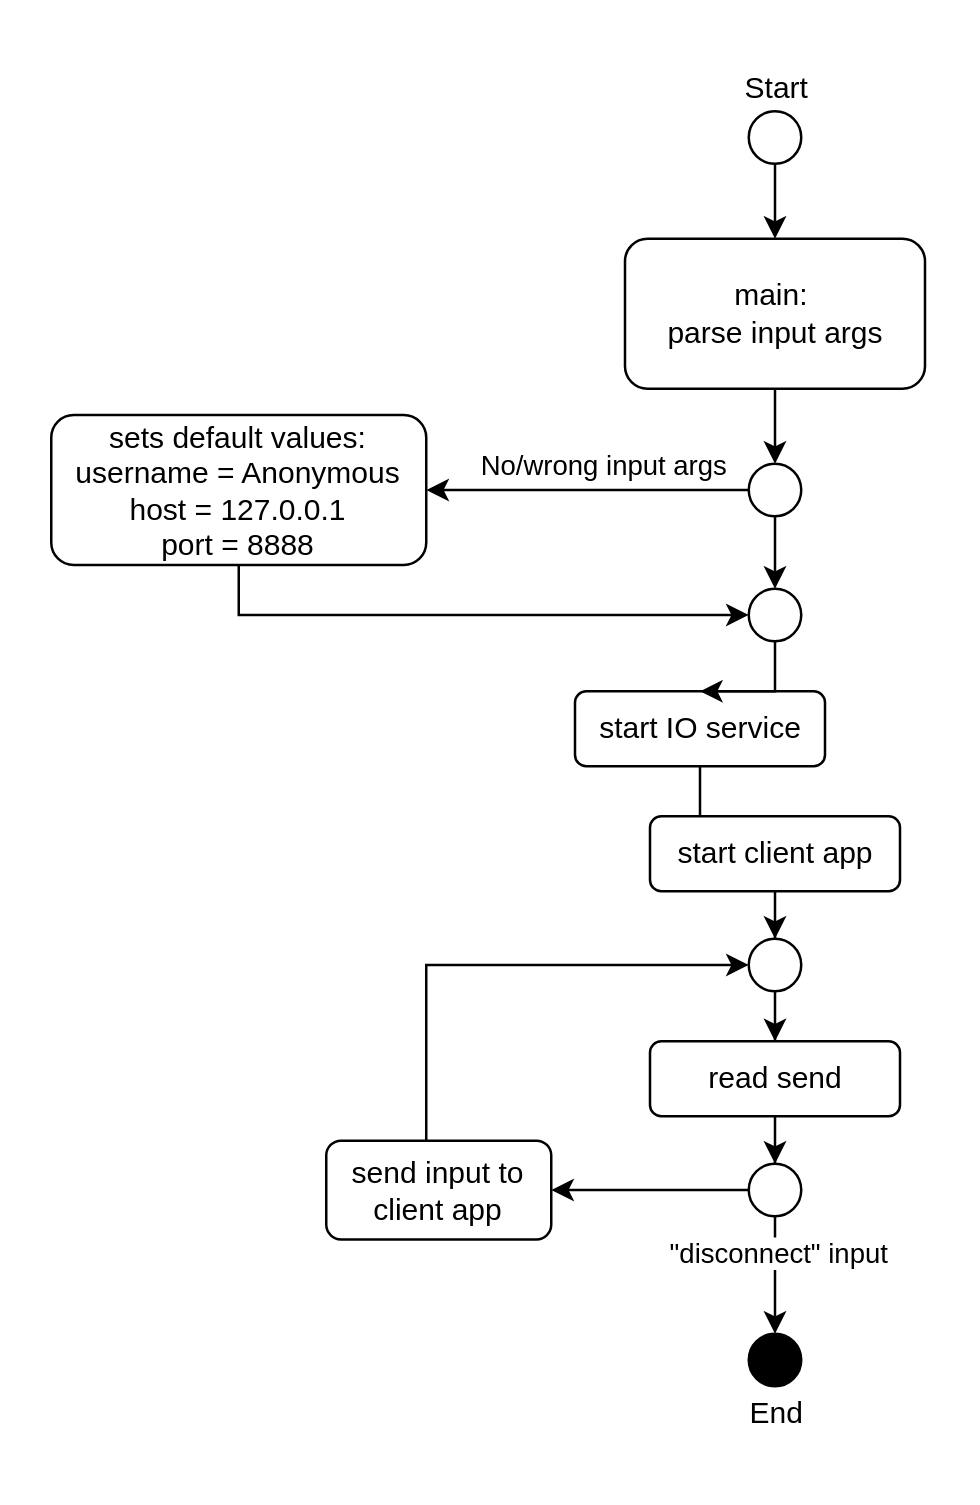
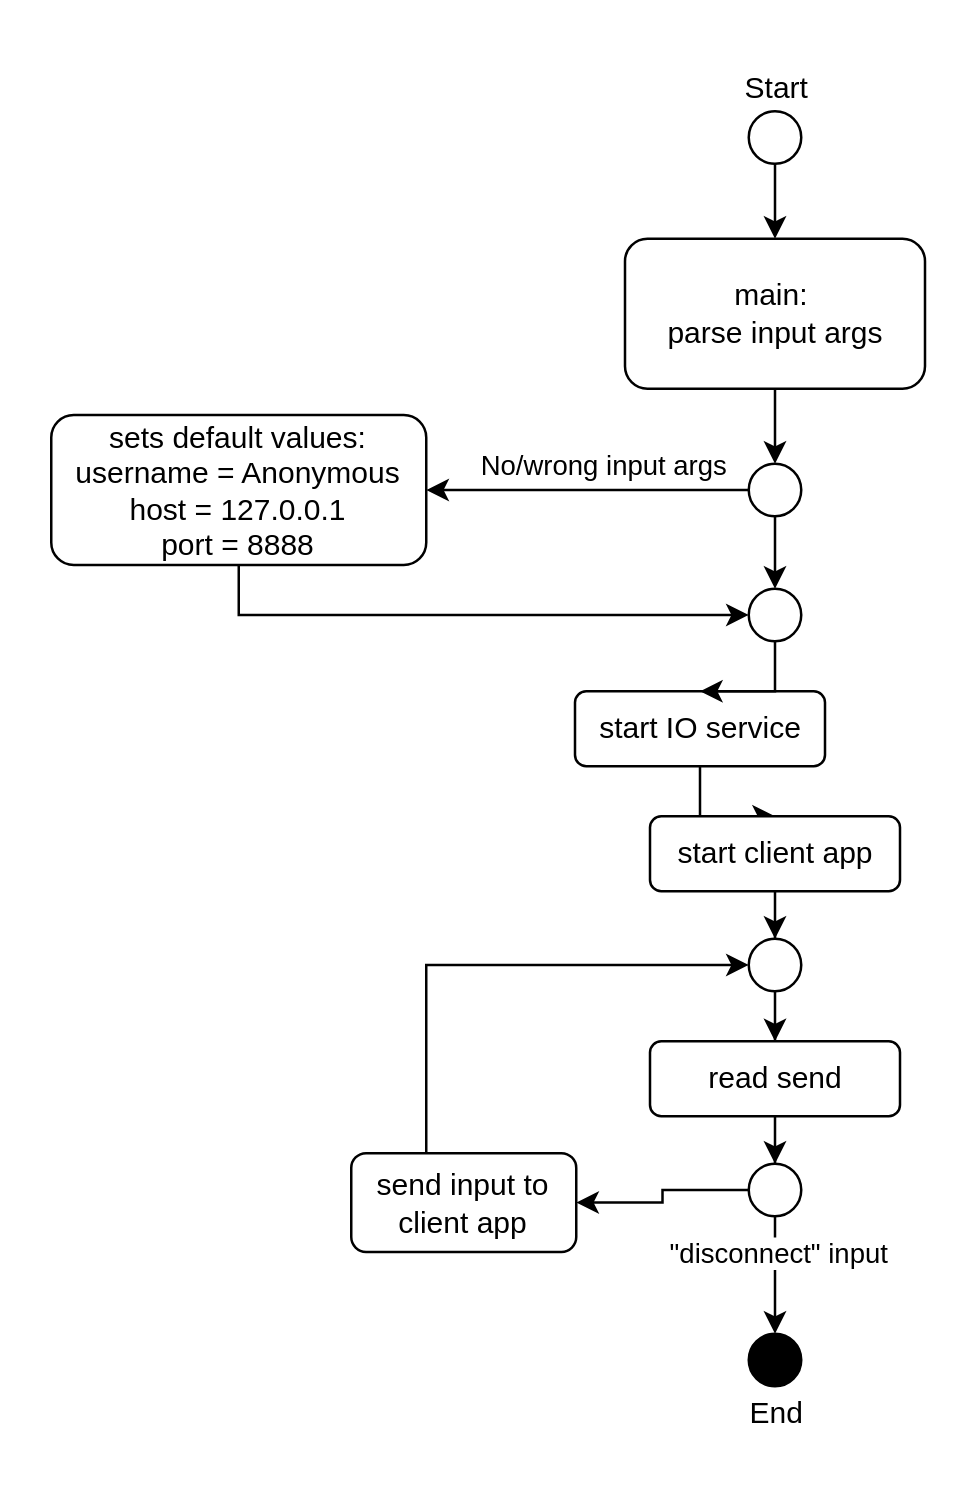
  <mxCell id="0" />
  <mxCell id="1" parent="0" />
  <mxCell id="2" style="edgeStyle=orthogonalEdgeStyle;rounded=0;orthogonalLoop=1;jettySize=auto;html=1;entryX=0.5;entryY=0;entryDx=0;entryDy=0;" parent="1" source="3" target="5" edge="1"><mxGeometry relative="1" as="geometry" /></mxCell>
  <mxCell id="3" value="" style="ellipse;whiteSpace=wrap;html=1;aspect=fixed;" parent="1" vertex="1"><mxGeometry x="299" y="44" width="21" height="21" as="geometry" /></mxCell>
  <mxCell id="4" style="edgeStyle=orthogonalEdgeStyle;rounded=0;orthogonalLoop=1;jettySize=auto;html=1;entryX=0.5;entryY=0;entryDx=0;entryDy=0;" parent="1" source="5" target="11" edge="1"><mxGeometry relative="1" as="geometry" /></mxCell>
  <mxCell id="5" value="main:&amp;nbsp;&lt;br&gt;parse input args" style="rounded=1;whiteSpace=wrap;html=1;" parent="1" vertex="1"><mxGeometry x="249.5" y="95" width="120" height="60" as="geometry" /></mxCell>
  <mxCell id="6" style="edgeStyle=orthogonalEdgeStyle;rounded=0;orthogonalLoop=1;jettySize=auto;html=1;entryX=0;entryY=0.5;entryDx=0;entryDy=0;" parent="1" source="7" target="15" edge="1"><mxGeometry relative="1" as="geometry"><Array as="points"><mxPoint x="95" y="245" /><mxPoint x="299" y="245" /></Array></mxGeometry></mxCell>
  <mxCell id="7" value="sets default values:&lt;br&gt;username = Anonymous&lt;br&gt;host = 127.0.0.1&lt;br&gt;port = 8888" style="rounded=1;whiteSpace=wrap;html=1;" parent="1" vertex="1"><mxGeometry x="20" y="165.5" width="150" height="60" as="geometry" /></mxCell>
  <mxCell id="8" style="edgeStyle=orthogonalEdgeStyle;rounded=0;orthogonalLoop=1;jettySize=auto;html=1;entryX=1;entryY=0.5;entryDx=0;entryDy=0;" parent="1" source="11" target="7" edge="1"><mxGeometry relative="1" as="geometry" /></mxCell>
  <mxCell id="9" value="No/wrong input args" style="edgeLabel;html=1;align=center;verticalAlign=middle;resizable=0;points=[];" parent="8" vertex="1" connectable="0"><mxGeometry x="0.237" relative="1" as="geometry"><mxPoint x="21" y="-10" as="offset" /></mxGeometry></mxCell>
  <mxCell id="10" style="edgeStyle=orthogonalEdgeStyle;rounded=0;orthogonalLoop=1;jettySize=auto;html=1;entryX=0.5;entryY=0;entryDx=0;entryDy=0;" parent="1" source="11" target="15" edge="1"><mxGeometry relative="1" as="geometry" /></mxCell>
  <mxCell id="11" value="" style="ellipse;whiteSpace=wrap;html=1;aspect=fixed;" parent="1" vertex="1"><mxGeometry x="299" y="185" width="21" height="21" as="geometry" /></mxCell>
- <mxCell id="12" style="edgeStyle=orthogonalEdgeStyle;rounded=0;orthogonalLoop=1;jettySize=auto;html=1;entryX=0.5;entryY=0;entryDx=0;entryDy=0;endArrow=none;" parent="1" source="13" target="17" edge="1"><mxGeometry relative="1" as="geometry" /></mxCell>
+ <mxCell id="12" style="edgeStyle=orthogonalEdgeStyle;rounded=0;orthogonalLoop=1;jettySize=auto;html=1;entryX=0.5;entryY=0;entryDx=0;entryDy=0;" parent="1" source="13" target="17" edge="1"><mxGeometry relative="1" as="geometry" /></mxCell>
  <mxCell id="13" value="start IO service" style="rounded=1;whiteSpace=wrap;html=1;" parent="1" vertex="1"><mxGeometry x="229.5" y="276" width="100" height="30" as="geometry" /></mxCell>
  <mxCell id="14" style="edgeStyle=orthogonalEdgeStyle;rounded=0;orthogonalLoop=1;jettySize=auto;html=1;entryX=0.5;entryY=0;entryDx=0;entryDy=0;" parent="1" source="15" target="13" edge="1"><mxGeometry relative="1" as="geometry" /></mxCell>
  <mxCell id="15" value="" style="ellipse;whiteSpace=wrap;html=1;aspect=fixed;" parent="1" vertex="1"><mxGeometry x="299" y="235" width="21" height="21" as="geometry" /></mxCell>
  <mxCell id="16" style="edgeStyle=orthogonalEdgeStyle;rounded=0;orthogonalLoop=1;jettySize=auto;html=1;entryX=0.5;entryY=0;entryDx=0;entryDy=0;" parent="1" source="17" target="21" edge="1"><mxGeometry relative="1" as="geometry" /></mxCell>
  <mxCell id="17" value="start client app" style="rounded=1;whiteSpace=wrap;html=1;" parent="1" vertex="1"><mxGeometry x="259.5" y="326" width="100" height="30" as="geometry" /></mxCell>
  <mxCell id="18" style="edgeStyle=orthogonalEdgeStyle;rounded=0;orthogonalLoop=1;jettySize=auto;html=1;entryX=0.5;entryY=0;entryDx=0;entryDy=0;" parent="1" source="19" target="25" edge="1"><mxGeometry relative="1" as="geometry" /></mxCell>
  <mxCell id="19" value="read send" style="rounded=1;whiteSpace=wrap;html=1;" parent="1" vertex="1"><mxGeometry x="259.5" y="416" width="100" height="30" as="geometry" /></mxCell>
  <mxCell id="20" style="edgeStyle=orthogonalEdgeStyle;rounded=0;orthogonalLoop=1;jettySize=auto;html=1;entryX=0.5;entryY=0;entryDx=0;entryDy=0;" parent="1" source="21" target="19" edge="1"><mxGeometry relative="1" as="geometry" /></mxCell>
  <mxCell id="21" value="" style="ellipse;whiteSpace=wrap;html=1;aspect=fixed;" parent="1" vertex="1"><mxGeometry x="299" y="375" width="21" height="21" as="geometry" /></mxCell>
  <mxCell id="22" style="edgeStyle=orthogonalEdgeStyle;rounded=0;orthogonalLoop=1;jettySize=auto;html=1;entryX=0.5;entryY=0;entryDx=0;entryDy=0;" parent="1" source="25" target="26" edge="1"><mxGeometry relative="1" as="geometry" /></mxCell>
  <mxCell id="23" value="&quot;disconnect&quot; input" style="edgeLabel;html=1;align=center;verticalAlign=middle;resizable=0;points=[];" parent="22" vertex="1" connectable="0"><mxGeometry x="-0.425" y="1" relative="1" as="geometry"><mxPoint as="offset" /></mxGeometry></mxCell>
  <mxCell id="24" style="edgeStyle=orthogonalEdgeStyle;rounded=0;orthogonalLoop=1;jettySize=auto;html=1;entryX=1;entryY=0.5;entryDx=0;entryDy=0;" parent="1" source="25" target="28" edge="1"><mxGeometry relative="1" as="geometry" /></mxCell>
  <mxCell id="25" value="" style="ellipse;whiteSpace=wrap;html=1;aspect=fixed;" parent="1" vertex="1"><mxGeometry x="299" y="465" width="21" height="21" as="geometry" /></mxCell>
  <mxCell id="26" value="" style="ellipse;whiteSpace=wrap;html=1;aspect=fixed;fillColor=#000000;" parent="1" vertex="1"><mxGeometry x="299" y="533" width="21" height="21" as="geometry" /></mxCell>
  <mxCell id="27" style="edgeStyle=orthogonalEdgeStyle;rounded=0;orthogonalLoop=1;jettySize=auto;html=1;entryX=0;entryY=0.5;entryDx=0;entryDy=0;" parent="1" source="28" target="21" edge="1"><mxGeometry relative="1" as="geometry"><Array as="points"><mxPoint x="170" y="386" /></Array></mxGeometry></mxCell>
- <mxCell id="28" value="send input to client app" style="rounded=1;whiteSpace=wrap;html=1;" parent="1" vertex="1"><mxGeometry x="130" y="455.75" width="90" height="39.5" as="geometry" /></mxCell>
+ <mxCell id="28" value="send input to client app" style="rounded=1;whiteSpace=wrap;html=1;" parent="1" vertex="1"><mxGeometry x="140" y="460.75" width="90" height="39.5" as="geometry" /></mxCell>
  <mxCell id="29" value="Start" style="text;html=1;align=center;verticalAlign=middle;resizable=0;points=[];autosize=1;strokeColor=none;fillColor=none;" parent="1" vertex="1"><mxGeometry x="285" y="20" width="50" height="30" as="geometry" /></mxCell>
  <mxCell id="30" value="End" style="text;html=1;align=center;verticalAlign=middle;resizable=0;points=[];autosize=1;strokeColor=none;fillColor=none;" parent="1" vertex="1"><mxGeometry x="290" y="550" width="40" height="30" as="geometry" /></mxCell>
